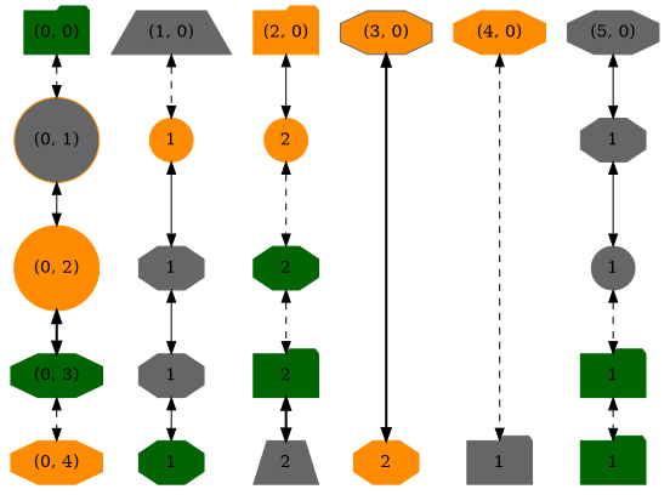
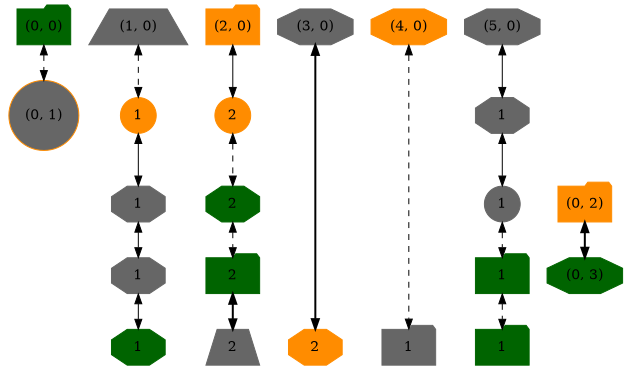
  digraph {
    node [color=gray40 shape=octagon style=filled]
    edge [dir=both style=dashed]
    n1 [color=darkgreen label="(0, 0)" shape=folder]
    n2 [label="(1, 0)" shape=trapezium]
    n3 [color=darkorange label="(2, 0)" shape=folder]
-   n4 [label="(3, 0)" fillcolor=darkorange]
+   n4 [label="(3, 0)"]
    n5 [color=darkorange label="(4, 0)"]
    n6 [label="(5, 0)"]
    n7 [color=darkorange fillcolor=gray40 label="(0, 1)" shape=circle]
    n8 [color=darkorange label=1 shape=circle]
    n9 [color=darkorange label=2 shape=circle]
    n10 [label=1]
-   n11 [color=darkorange label="(0, 2)" shape=circle]
+   n11 [color=darkorange label="(0, 2)" shape=folder]
    n12 [label=1]
    n13 [color=darkgreen label=2]
    n14 [label=1 shape=circle]
    n15 [color=darkgreen label="(0, 3)"]
    n16 [label=1]
    n17 [color=darkgreen label=2 shape=folder]
    n18 [color=darkgreen label=1 shape=folder]
-   n19 [color=darkorange label="(0, 4)"]
    n20 [color=darkgreen label=1]
    n21 [label=2 shape=trapezium]
    n22 [color=darkorange label=2]
    n23 [label=1 shape=folder]
    n24 [color=darkgreen label=1 shape=folder]
    subgraph sub_1 {
      rank=same
      n1
      n2
      n3
      n4
      n5
      n6
    }
    subgraph sub_2 {
      rank=same
      n7
      n8
      n9
      n10
    }
    subgraph sub_3 {
      rank=same
      n11
      n12
      n13
      n14
    }
    subgraph sub_4 {
      rank=same
      n15
      n16
      n17
      n18
    }
    subgraph sub_5 {
      rank=same
-     n19
      n20
      n21
      n22
      n23
      n24
    }
    n1 -> n7
    n2 -> n8
    n3 -> n9 [style=solid]
    n4 -> n22 [style=bold]
    n5 -> n23
    n6 -> n10 [style=solid]
-   n7 -> n11 [style=solid]
    n8 -> n12 [style=solid]
    n9 -> n13
    n10 -> n14 [style=solid]
    n11 -> n15 [style=bold]
    n12 -> n16 [style=solid]
    n13 -> n17
    n14 -> n18
-   n15 -> n19
    n16 -> n20 [style=solid]
    n17 -> n21 [style=bold]
    n18 -> n24
  }
